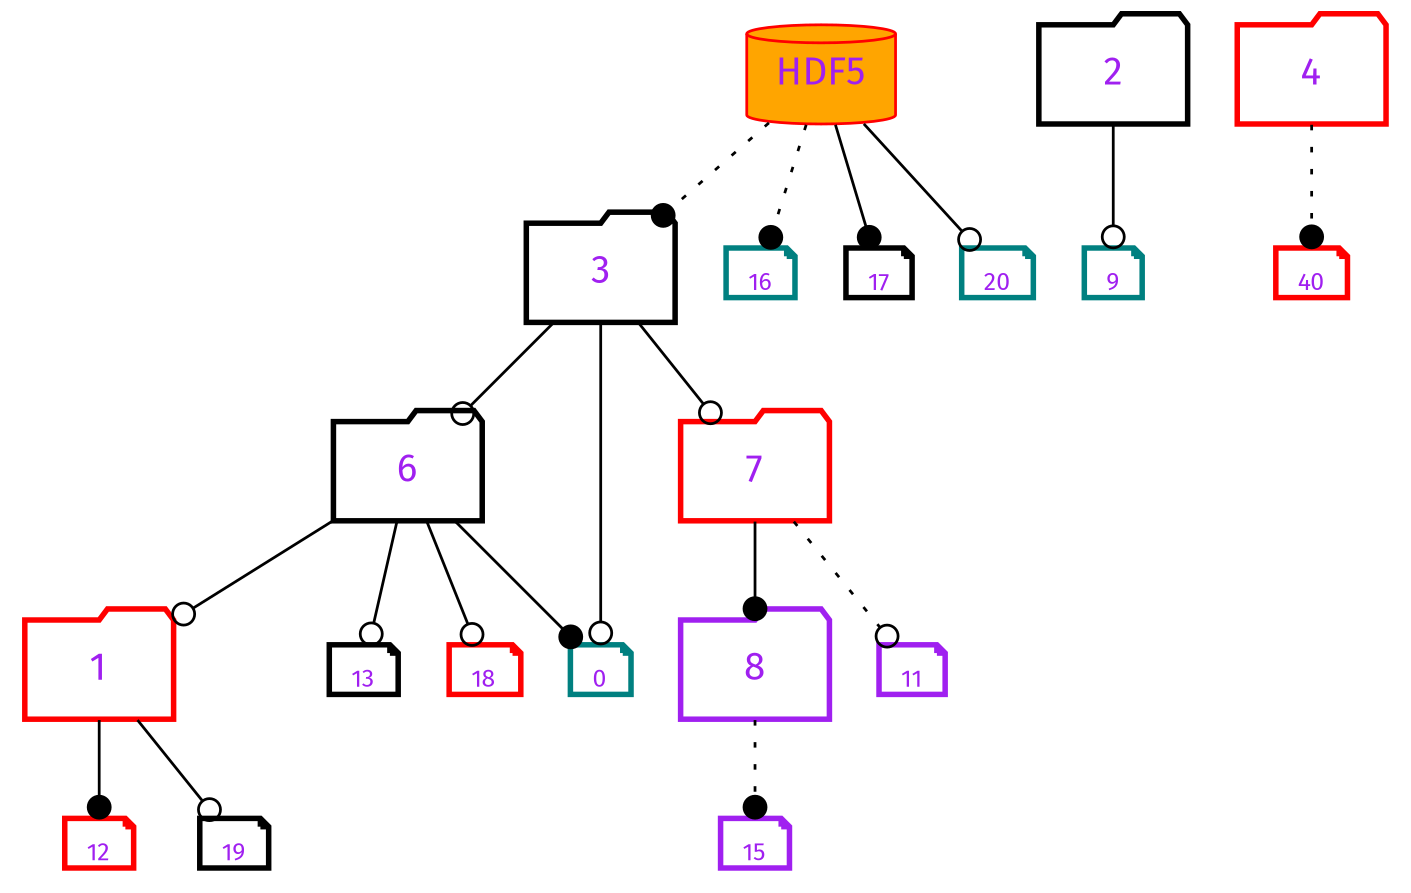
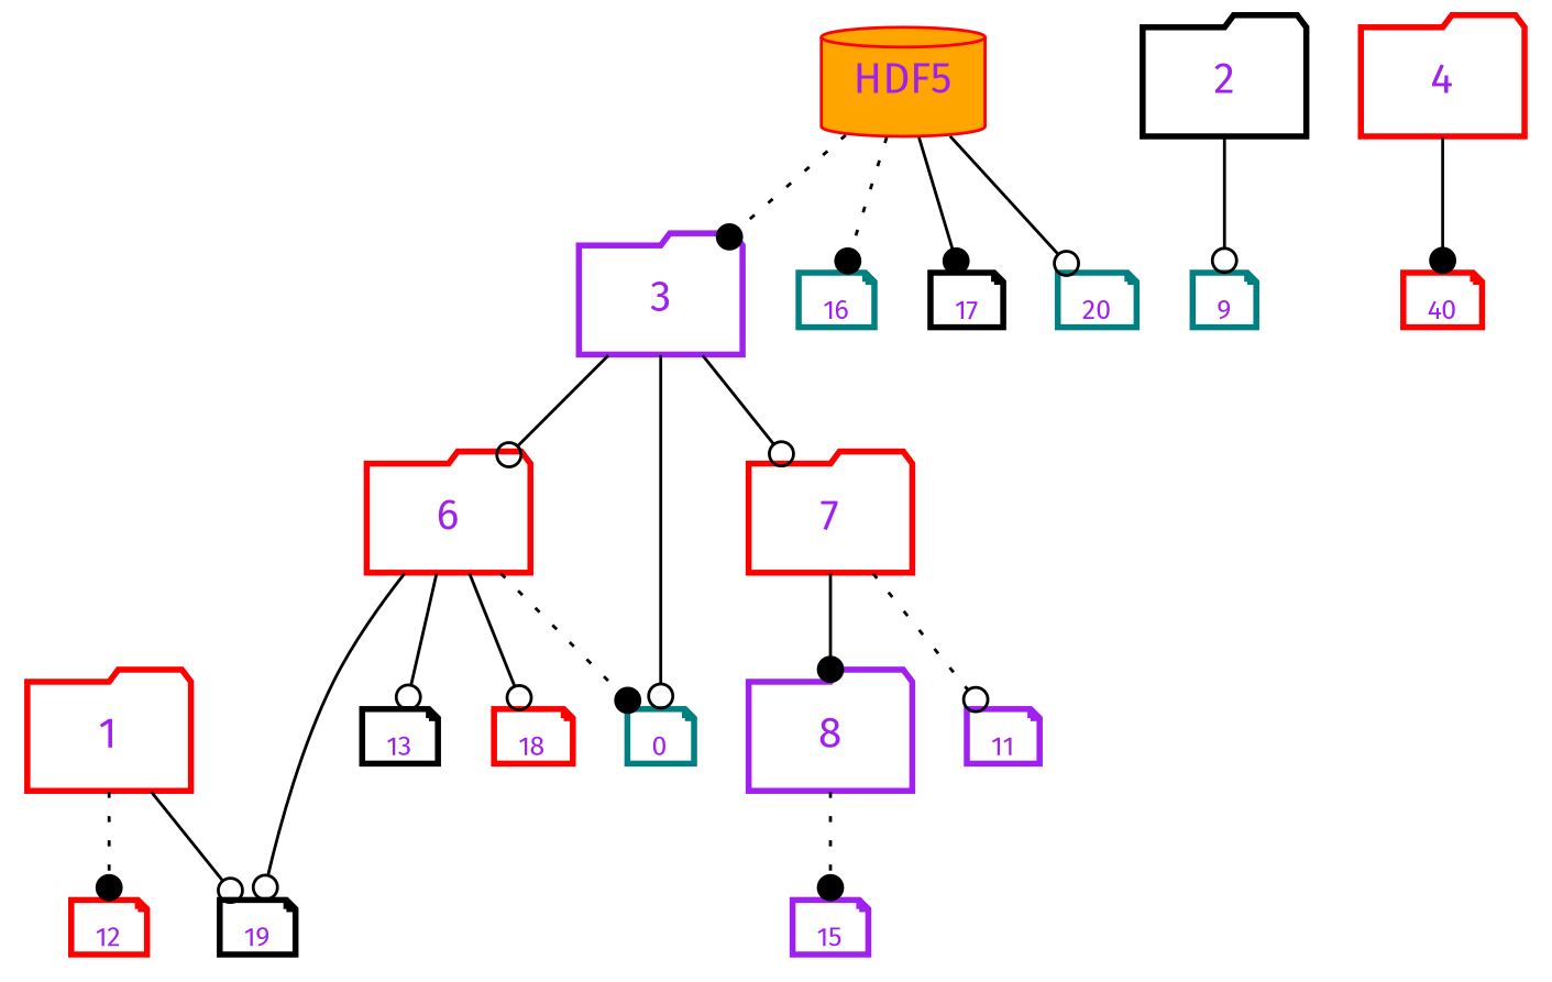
  digraph {
    fontname="Fira Sans"
    node [color=red fillcolor=violet fontcolor=purple fontname="Fira Sans" fontsize=9.0 labelloc=b shape=note style=bold]
    edge [arrowhead=odot fontname="Fira Sans" style=solid]
    1 [fontsize=14.0 height=0.5 labelloc=c shape=folder weight=2.0 width=0.75]
    12 [height=0.1 width=0.01]
    19 [color=black height=0.1 width=0.01]
    2 [color=black fontsize=14.0 height=0.5 labelloc=c shape=folder weight=2.0 width=0.75]
    9 [color=teal height=0.1 width=0.01]
-   3 [color=black fontsize=14.0 height=0.5 labelloc=c shape=folder weight=2.0 width=0.75]
-   6 [color=black fontsize=14.0 height=0.5 labelloc=c shape=folder weight=2.0 width=0.75]
+   3 [color=purple fontsize=14.0 height=0.5 labelloc=c shape=folder weight=2.0 width=0.75]
+   6 [fontsize=14.0 height=0.5 labelloc=c shape=folder weight=2.0 width=0.75]
    7 [fontsize=14.0 height=0.5 labelloc=c shape=folder weight=2.0 width=0.75]
    0 [color=teal height=0.1 width=0.01]
    4 [fontsize=14.0 height=0.5 labelloc=c shape=folder weight=2.0 width=0.75]
    n11 [height=0.1 label=40 width=0.01]
    13 [color=black height=0.1 width=0.01]
    18 [height=0.1 width=0.01]
    8 [color=purple fontsize=14.0 height=0.5 labelloc=c shape=folder weight=2.0 width=0.75]
    11 [color=purple height=0.1 width=0.01]
    n16 [fillcolor=orange fontsize=14.0 height=0.5 label=HDF5 labelloc=c shape=cylinder style=filled weight=2.0 width=0.75]
    16 [color=teal height=0.1 width=0.01]
    17 [color=black height=0.1 width=0.01]
    20 [color=teal height=0.1 width=0.01]
    15 [color=purple height=0.1 width=0.01]
-   1 -> 12 [arrowhead=dot]
+   1 -> 12 [arrowhead=dot style=dotted]
    1 -> 19
    2 -> 9
    3 -> 6
    3 -> 7
    3 -> 0
-   6 -> 1
-   6 -> 0 [arrowhead=dot]
+   6 -> 19
+   6 -> 0 [arrowhead=dot style=dotted]
    6 -> 13
    6 -> 18
    7 -> 8 [arrowhead=dot]
    7 -> 11 [style=dotted]
-   4 -> n11 [arrowhead=dot style=dotted]
+   4 -> n11 [arrowhead=dot]
    8 -> 15 [arrowhead=dot style=dotted]
    n16 -> 3 [arrowhead=dot style=dotted]
    n16 -> 16 [arrowhead=dot style=dotted]
    n16 -> 17 [arrowhead=dot]
    n16 -> 20
  }
